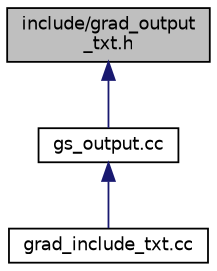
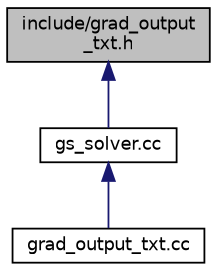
  digraph {
    node [color=black fillcolor=white fontname=Helvetica fontsize=10 shape=record style=filled]
    edge [color=midnightblue dir=back fontname=Helvetica fontsize=10 labelfontname=Helvetica labelfontsize=10 style=solid]
    n1 [fillcolor=grey75 fontcolor=black height=0.2 label="include/grad_output\l_txt.h" width=0.4]
-   n2 [height=0.2 label="gs_output.cc" width=0.4]
-   n3 [height=0.2 label="grad_include_txt.cc" width=0.4]
+   n2 [height=0.2 label="gs_solver.cc" width=0.4]
+   n3 [height=0.2 label="grad_output_txt.cc" width=0.4]
    n1 -> n2
    n2 -> n3
  }
